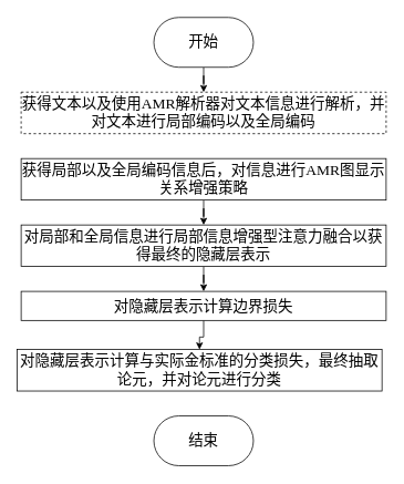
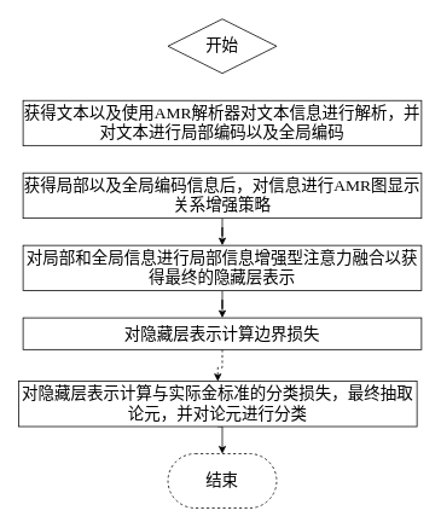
  <mxCell id="0" />
  <mxCell id="1" parent="0" />
- <mxCell id="2" style="edgeStyle=orthogonalEdgeStyle;rounded=0;orthogonalLoop=1;jettySize=auto;html=1;entryX=0.5;entryY=0;entryDx=0;entryDy=0;fontFamily=宋体-简;fontSize=18;" edge="1" parent="1" source="3" target="4"><mxGeometry relative="1" as="geometry" /></mxCell>
- <mxCell id="3" value="开始" style="rounded=1;whiteSpace=wrap;html=1;arcSize=50;fontFamily=宋体-简;fontSize=18;" vertex="1" parent="1"><mxGeometry x="185" y="20" width="120" height="60" as="geometry" /></mxCell>
- <mxCell id="4" value="获得文本以及使用AMR解析器对文本信息进行解析，并对文本进行局部编码以及全局编码" style="rounded=0;whiteSpace=wrap;html=1;fontFamily=宋体-简;fontSize=18;dashed=1;" vertex="1" parent="1"><mxGeometry x="25" y="110" width="440" height="50" as="geometry" /></mxCell>
+ <mxCell id="3" value="开始" style="rhombus;whiteSpace=wrap;html=1;arcSize=50;fontFamily=宋体-简;fontSize=18;" vertex="1" parent="1"><mxGeometry x="185" y="20" width="120" height="60" as="geometry" /></mxCell>
+ <mxCell id="4" value="获得文本以及使用AMR解析器对文本信息进行解析，并对文本进行局部编码以及全局编码" style="rounded=0;whiteSpace=wrap;html=1;fontFamily=宋体-简;fontSize=18;" vertex="1" parent="1"><mxGeometry x="25" y="110" width="440" height="50" as="geometry" /></mxCell>
  <mxCell id="5" style="edgeStyle=orthogonalEdgeStyle;rounded=0;orthogonalLoop=1;jettySize=auto;html=1;fontFamily=宋体-简;fontSize=18;" edge="1" parent="1" source="6" target="8"><mxGeometry relative="1" as="geometry" /></mxCell>
  <mxCell id="6" value="获得局部以及全局编码信息后，对信息进行AMR图显示关系增强策略" style="rounded=0;whiteSpace=wrap;html=1;fontFamily=宋体-简;fontSize=18;" vertex="1" parent="1"><mxGeometry x="25" y="190" width="440" height="50" as="geometry" /></mxCell>
  <mxCell id="7" style="edgeStyle=orthogonalEdgeStyle;rounded=0;orthogonalLoop=1;jettySize=auto;html=1;entryX=0.5;entryY=0;entryDx=0;entryDy=0;fontFamily=宋体-简;fontSize=18;" edge="1" parent="1" source="8" target="10"><mxGeometry relative="1" as="geometry" /></mxCell>
  <mxCell id="8" value="对局部和全局信息进行局部信息增强型注意力融合以获得最终的隐藏层表示" style="rounded=0;whiteSpace=wrap;html=1;fontFamily=宋体-简;fontSize=18;" vertex="1" parent="1"><mxGeometry x="25" y="270" width="440" height="50" as="geometry" /></mxCell>
- <mxCell id="9" style="edgeStyle=orthogonalEdgeStyle;rounded=0;orthogonalLoop=1;jettySize=auto;html=1;fontFamily=宋体-简;fontSize=18;" edge="1" parent="1" source="10" target="12"><mxGeometry relative="1" as="geometry" /></mxCell>
+ <mxCell id="9" style="edgeStyle=orthogonalEdgeStyle;rounded=0;orthogonalLoop=1;jettySize=auto;html=1;fontFamily=宋体-简;fontSize=18;dashed=1;" edge="1" parent="1" source="10" target="12"><mxGeometry relative="1" as="geometry" /></mxCell>
  <mxCell id="10" value="对隐藏层表示计算边界损失" style="rounded=0;whiteSpace=wrap;html=1;fontFamily=宋体-简;fontSize=18;" vertex="1" parent="1"><mxGeometry x="25" y="350" width="440" height="35" as="geometry" /></mxCell>
+ <mxCell id="11" style="edgeStyle=orthogonalEdgeStyle;rounded=0;orthogonalLoop=1;jettySize=auto;html=1;exitX=0.5;exitY=1;exitDx=0;exitDy=0;entryX=0.5;entryY=0;entryDx=0;entryDy=0;fontFamily=宋体-简;fontSize=18;" edge="1" parent="1" source="12" target="13"><mxGeometry relative="1" as="geometry" /></mxCell>
  <mxCell id="12" value="对隐藏层表示计算与实际金标准的分类损失，最终抽取论元，并对论元进行分类" style="rounded=0;whiteSpace=wrap;html=1;fontFamily=宋体-简;fontSize=18;" vertex="1" parent="1"><mxGeometry x="20" y="420" width="440" height="50" as="geometry" /></mxCell>
- <mxCell id="13" value="结束" style="rounded=1;whiteSpace=wrap;html=1;arcSize=50;fontFamily=宋体-简;fontSize=18;" vertex="1" parent="1"><mxGeometry x="185" y="500" width="120" height="60" as="geometry" /></mxCell>
+ <mxCell id="13" value="结束" style="rounded=1;whiteSpace=wrap;html=1;arcSize=50;fontFamily=宋体-简;fontSize=18;dashed=1;" vertex="1" parent="1"><mxGeometry x="185" y="500" width="120" height="60" as="geometry" /></mxCell>
